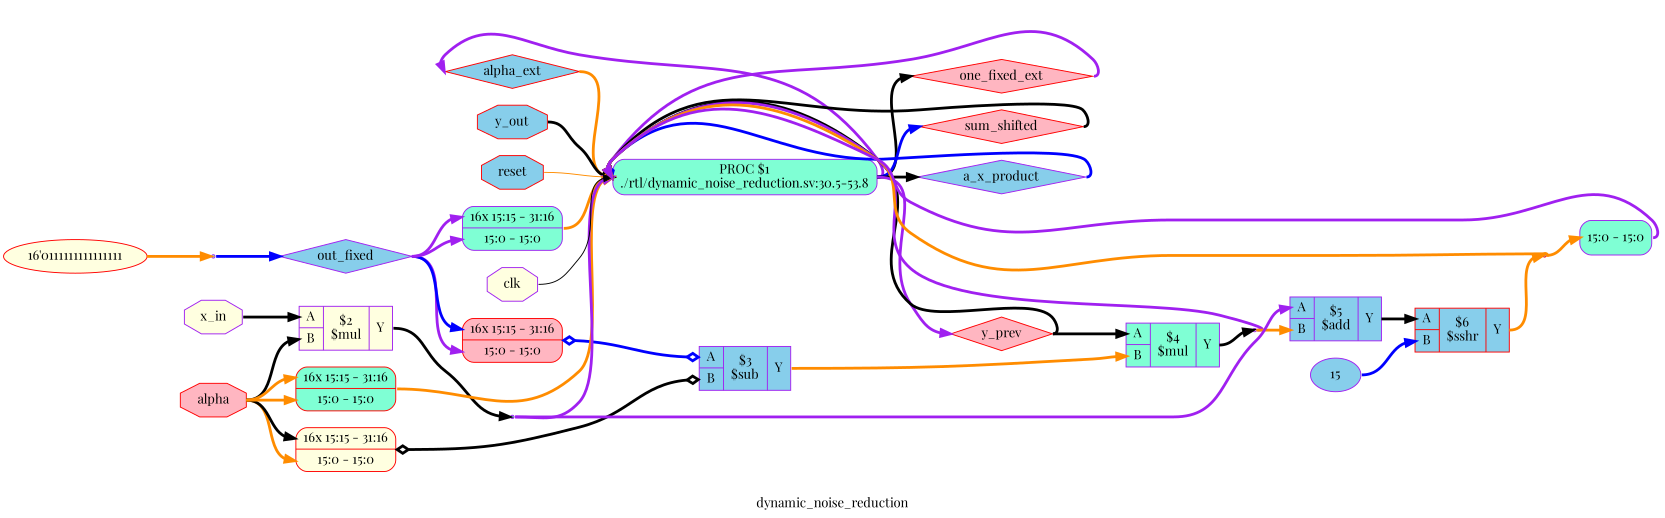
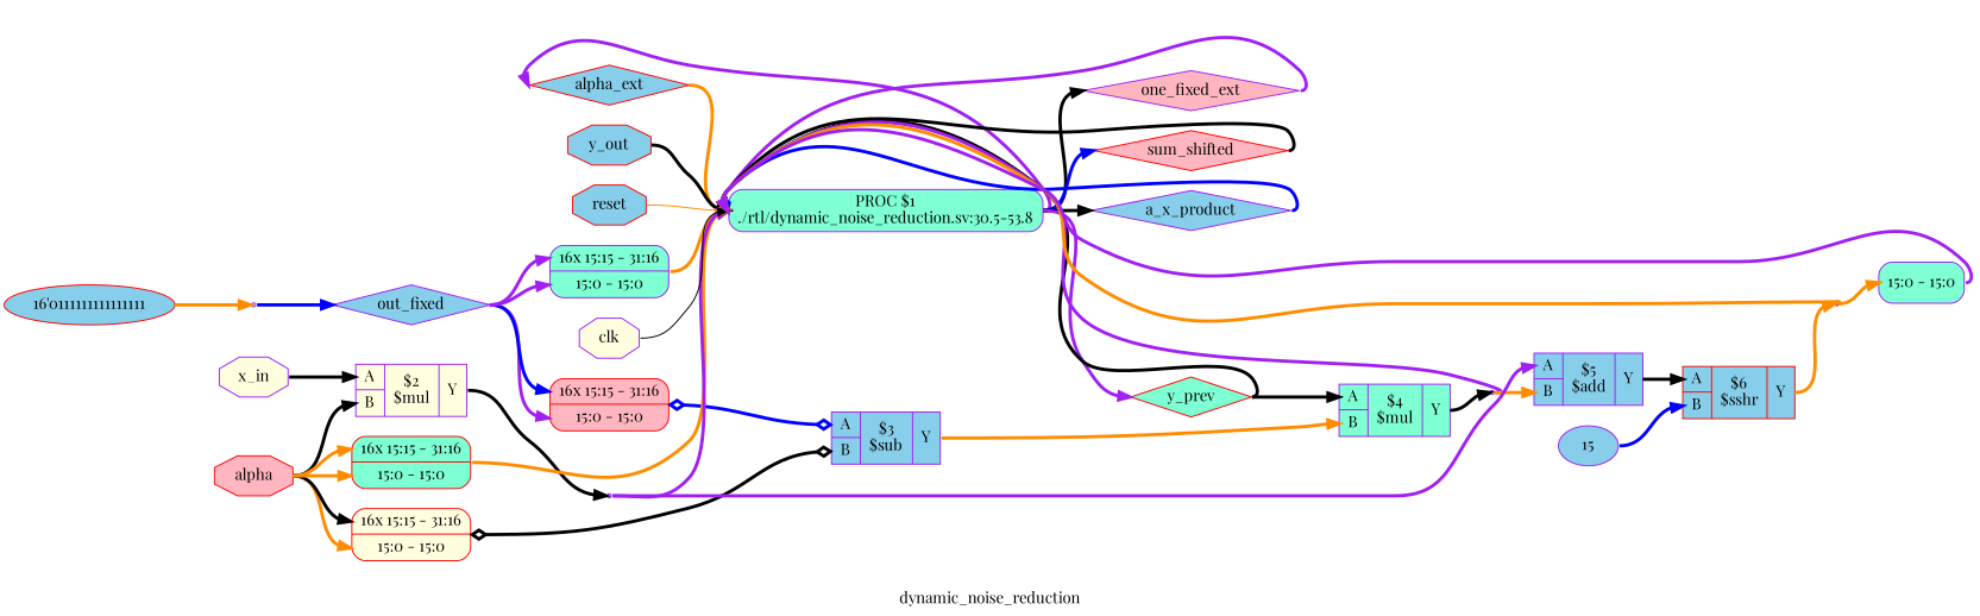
  digraph {
    fontname="Playfair Display"
    label=dynamic_noise_reduction
    rankdir=LR
    remincross=true
    node [color=purple fillcolor=skyblue fontcolor=black fontname="Playfair Display" shape=record style=filled]
    edge [color=black fontcolor=black fontname="Playfair Display" headport=w style="setlinewidth(3)" tailport=e]
    n18 [color=red label=alpha_ext shape=diamond]
    p3 [fillcolor=aquamarine label="PROC $1\n./rtl/dynamic_noise_reduction.sv:30.5-53.8" shape=box style="rounded,filled" fontcolor=""]
-   n19 [color=red fillcolor=lightpink label=one_fixed_ext shape=diamond]
+   n19 [fillcolor=lightpink label=one_fixed_ext shape=diamond]
    n21 [color=red fillcolor=lightpink label=sum_shifted shape=diamond]
    n23 [label=a_x_product shape=diamond]
-   n24 [color=red fillcolor=lightpink label=y_prev shape=diamond]
+   n24 [color=red fillcolor=aquamarine label=y_prev shape=diamond]
    n20 [label=out_fixed shape=diamond]
    x2 [color=red fillcolor=lightpink label="<s16> 16x 15:15 - 31:16 |<s0> 15:0 - 15:0 " style="rounded,filled"]
    x5 [fillcolor=aquamarine label="<s16> 16x 15:15 - 31:16 |<s0> 15:0 - 15:0 " style="rounded,filled"]
    c36 [label="{{<p30> A|<p31> B}|$3\n$sub|{<p32> Y}}" fontcolor=""]
    c35 [fillcolor=aquamarine label="{{<p30> A|<p31> B}|$4\n$mul|{<p32> Y}}" fontcolor=""]
    n3 [fillcolor=lightyellow shape=point fontcolor=""]
    n25 [color=red label=y_out shape=octagon]
    n26 [color=red fillcolor=lightpink label=alpha shape=octagon]
    x1 [color=red fillcolor=lightyellow label="<s16> 16x 15:15 - 31:16 |<s0> 15:0 - 15:0 " style="rounded,filled"]
    c37 [fillcolor=lightyellow label="{{<p30> A|<p31> B}|$2\n$mul|{<p32> Y}}" fontcolor=""]
    x6 [color=red fillcolor=aquamarine label="<s16> 16x 15:15 - 31:16 |<s0> 15:0 - 15:0 " style="rounded,filled"]
    n5 [shape=point fontcolor=""]
    n27 [fillcolor=lightyellow label=x_in shape=octagon]
    n28 [color=red label=reset shape=octagon]
    n29 [fillcolor=lightyellow label=clk shape=octagon]
    v0 [label=15 fontcolor="" shape=""]
    c33 [color=red label="{{<p30> A|<p31> B}|$6\n$sshr|{<p32> Y}}" fontcolor=""]
    n1 [color=red shape=point fontcolor=""]
    x4 [fillcolor=aquamarine label="<s0> 15:0 - 15:0 " style="rounded,filled"]
    c34 [label="{{<p30> A|<p31> B}|$5\n$add|{<p32> Y}}" fontcolor=""]
-   v7 [color=red fillcolor=lightyellow label="16'0111111111111111" fontcolor="" shape=""]
+   v7 [color=red label="16'0111111111111111" fontcolor="" shape=""]
    x8 [fillcolor=aquamarine shape=point fontcolor=""]
    n18 -> p3 [color=darkorange]
    p3 -> n18 [color=purple]
    p3 -> n19
    p3 -> n21 [color=blue]
    p3 -> n23
    p3 -> n24 [color=purple]
    n19 -> p3 [color=purple]
    n21 -> p3
    n23 -> p3 [arrowhead=odiamond color=blue]
    n24 -> p3
    n24 -> c35 [headport="p30:w"]
    n20 -> x2 [color=purple headport="s0:w"]
    n20 -> x2 [color=blue headport="s16:w"]
    n20 -> x5 [color=purple headport="s0:w"]
    n20 -> x5 [color=purple headport="s16:w"]
    x2 -> c36 [arrowhead=odiamond arrowtail=odiamond color=blue dir=both headport="p30:w"]
    x5 -> p3 [color=darkorange]
    c36 -> c35 [color=darkorange headport="p31:w" tailport="p32:e"]
    c35 -> n3 [tailport="p32:e"]
    n3 -> p3 [color=purple]
    n3 -> c34 [color=darkorange headport="p31:w"]
    n25 -> p3
    n26 -> x1 [color=darkorange headport="s0:w"]
    n26 -> x1 [headport="s16:w"]
    n26 -> c37 [headport="p31:w"]
    n26 -> x6 [color=darkorange headport="s0:w"]
    n26 -> x6 [color=darkorange headport="s16:w"]
    x1 -> c36 [arrowhead=odiamond arrowtail=odiamond dir=both headport="p31:w"]
    c37 -> n5 [tailport="p32:e"]
    x6 -> p3 [color=darkorange]
    n5 -> p3 [color=purple]
    n5 -> c34 [color=purple headport="p30:w"]
    n27 -> c37 [headport="p30:w"]
    n28 -> p3 [arrowhead=odiamond color=darkorange style=""]
    n29 -> p3 [style=""]
    v0 -> c33 [color=blue headport="p31:w"]
    c33 -> n1 [color=darkorange tailport="p32:e"]
    n1 -> p3 [color=darkorange]
    n1 -> x4 [color=darkorange headport="s0:w"]
    x4 -> p3 [color=purple]
    c34 -> c33 [headport="p30:w" tailport="p32:e"]
    v7 -> x8 [color=darkorange]
    x8 -> n20 [color=blue]
  }
